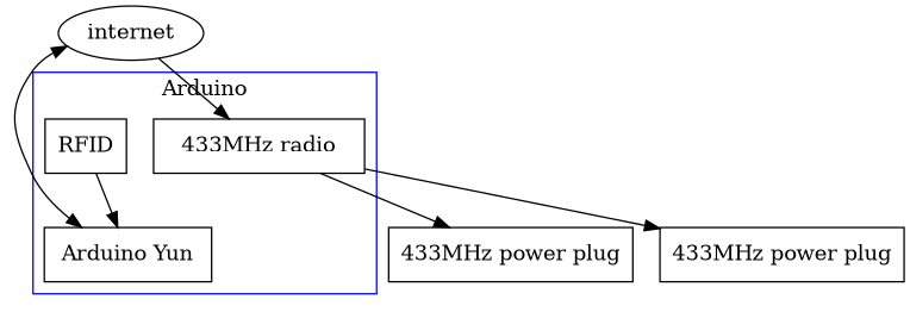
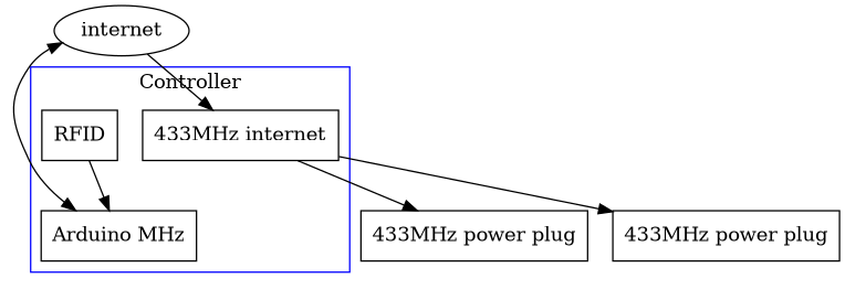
  digraph {
    compound=true
    node [shape=box]
-   n1 [label="Arduino Yun"]
-   n2 [label="433MHz radio"]
+   n1 [label="Arduino MHz"]
+   n2 [label="433MHz internet"]
    n3 [label=RFID]
    n4 [label="433MHz power plug"]
    n5 [label="433MHz power plug"]
    internet [shape=""]
    subgraph cluster_1 {
      color=blue
-     label=Arduino
+     label=Controller
      n1
      n2
      n3
    }
    n2 -> n4
    n2 -> n5
    n3 -> n1
    internet -> n1 [dir=both]
    internet -> n2
  }
